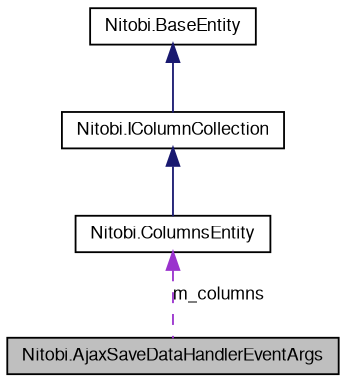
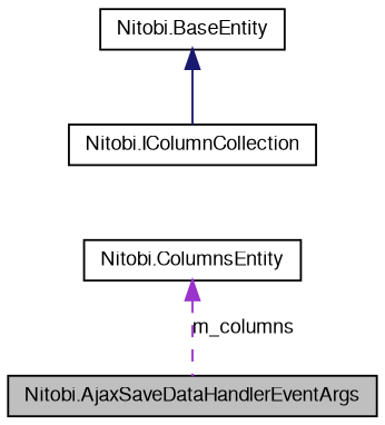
  digraph {
    node [color=black fontname=FreeSans fontsize=10 shape=record]
    edge [color=midnightblue dir=back fontname=FreeSans fontsize=10 labelfontname=FreeSans labelfontsize=10 style=solid]
    n1 [fillcolor=grey75 fontcolor=black height=0.2 label="Nitobi.AjaxSaveDataHandlerEventArgs" style=filled width=0.4]
    n2 [height=0.2 label="Nitobi.ColumnsEntity" width=0.4]
    n3 [height=0.2 label="Nitobi.BaseEntity" width=0.4]
    n4 [height=0.2 label="Nitobi.IColumnCollection" width=0.4]
    n2 -> n1 [color=darkorchid3 label=m_columns style=dashed]
    n3 -> n4
-   n4 -> n2
  }
